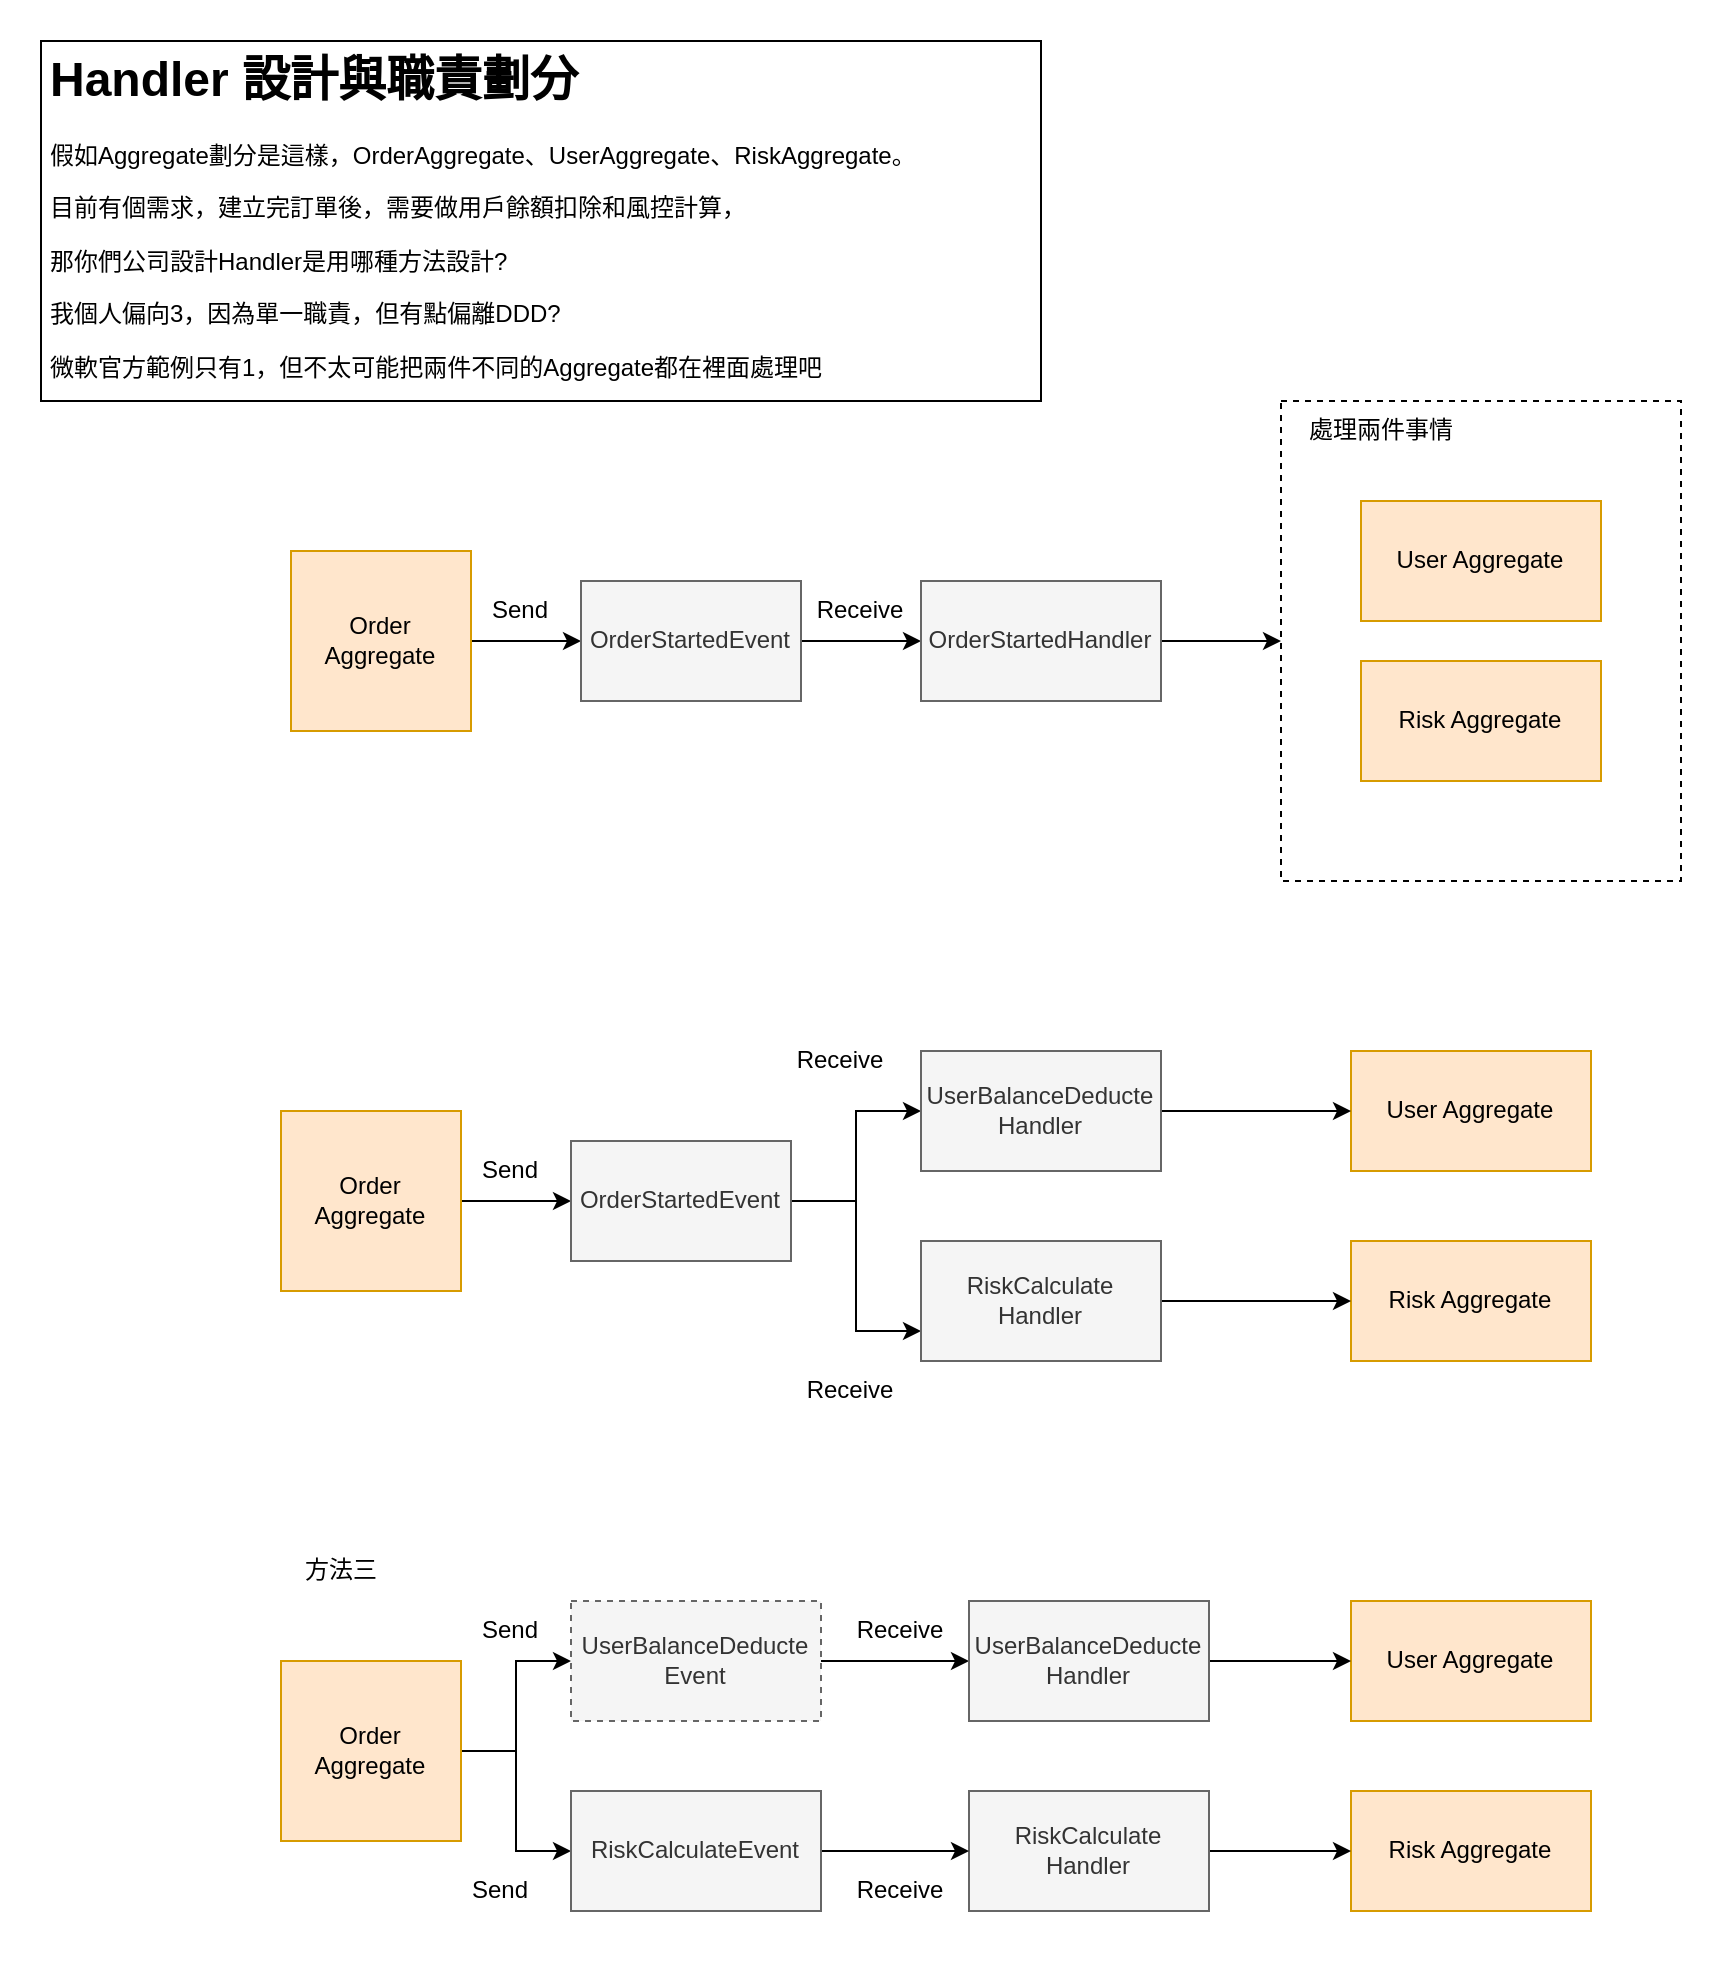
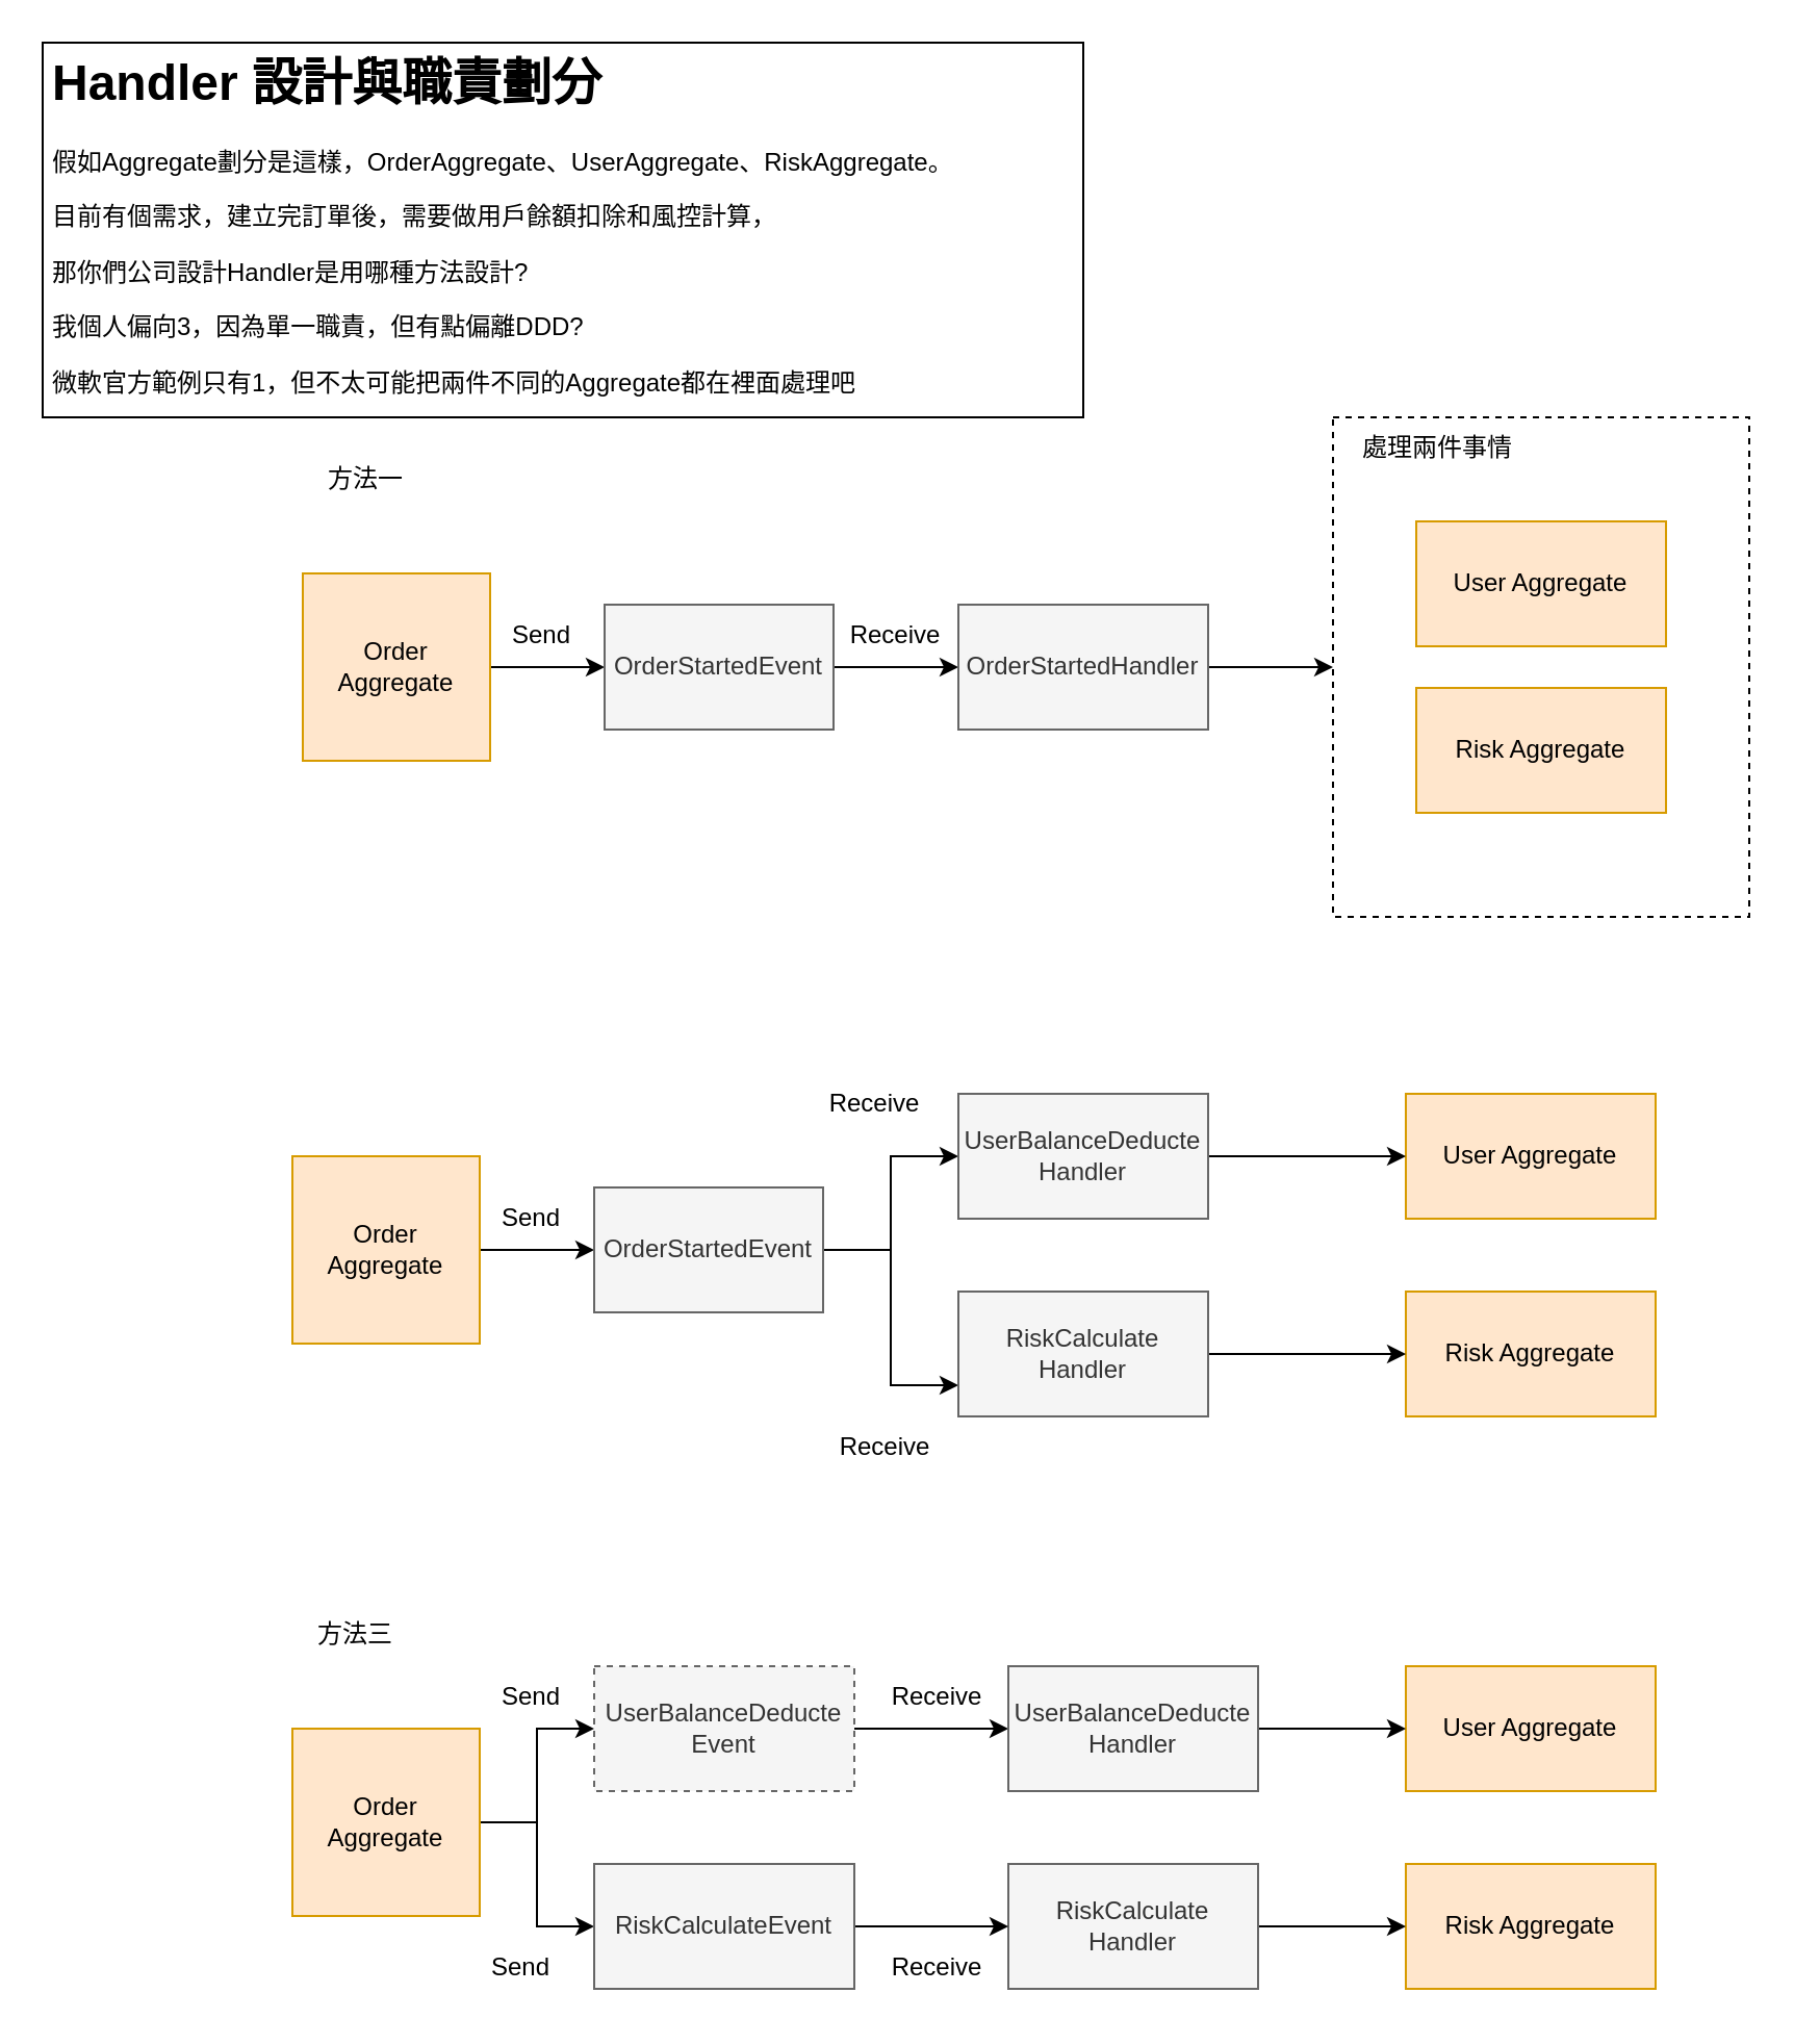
  <mxCell id="0" />
  <mxCell id="1" parent="0" />
  <mxCell id="2" value="" style="rounded=0;whiteSpace=wrap;html=1;strokeColor=default;dashed=1;fillColor=none;" parent="1" vertex="1"><mxGeometry x="640" y="200" width="200" height="240" as="geometry" /></mxCell>
  <mxCell id="3" value="" style="edgeStyle=orthogonalEdgeStyle;rounded=0;orthogonalLoop=1;jettySize=auto;html=1;" parent="1" source="4" target="7" edge="1"><mxGeometry relative="1" as="geometry" /></mxCell>
  <mxCell id="4" value="Order&lt;br&gt;Aggregate" style="rounded=0;whiteSpace=wrap;html=1;fillColor=#ffe6cc;strokeColor=#d79b00;" parent="1" vertex="1"><mxGeometry x="145" y="275" width="90" height="90" as="geometry" /></mxCell>
+ <mxCell id="5" value="方法一" style="text;html=1;align=center;verticalAlign=middle;resizable=0;points=[];autosize=1;strokeColor=none;fillColor=none;" parent="1" vertex="1"><mxGeometry x="145" y="215" width="60" height="30" as="geometry" /></mxCell>
  <mxCell id="6" value="" style="edgeStyle=orthogonalEdgeStyle;rounded=0;orthogonalLoop=1;jettySize=auto;html=1;" parent="1" source="7" target="9" edge="1"><mxGeometry relative="1" as="geometry" /></mxCell>
  <mxCell id="7" value="OrderStartedEvent" style="rounded=0;whiteSpace=wrap;html=1;fillColor=#f5f5f5;fontColor=#333333;strokeColor=#666666;" parent="1" vertex="1"><mxGeometry x="290" y="290" width="110" height="60" as="geometry" /></mxCell>
  <mxCell id="8" value="" style="edgeStyle=orthogonalEdgeStyle;rounded=0;orthogonalLoop=1;jettySize=auto;html=1;" parent="1" source="9" target="2" edge="1"><mxGeometry relative="1" as="geometry" /></mxCell>
  <mxCell id="9" value="OrderStartedHandler" style="rounded=0;whiteSpace=wrap;html=1;fillColor=#f5f5f5;fontColor=#333333;strokeColor=#666666;" parent="1" vertex="1"><mxGeometry x="460" y="290" width="120" height="60" as="geometry" /></mxCell>
  <mxCell id="10" value="User Aggregate" style="rounded=0;whiteSpace=wrap;html=1;fillColor=#ffe6cc;strokeColor=#d79b00;" parent="1" vertex="1"><mxGeometry x="680" y="250" width="120" height="60" as="geometry" /></mxCell>
  <mxCell id="11" value="Risk Aggregate" style="rounded=0;whiteSpace=wrap;html=1;fillColor=#ffe6cc;strokeColor=#d79b00;" parent="1" vertex="1"><mxGeometry x="680" y="330" width="120" height="60" as="geometry" /></mxCell>
  <mxCell id="12" value="處理兩件事情" style="text;html=1;align=center;verticalAlign=middle;resizable=0;points=[];autosize=1;strokeColor=none;fillColor=none;" parent="1" vertex="1"><mxGeometry x="640" y="200" width="100" height="30" as="geometry" /></mxCell>
  <mxCell id="13" value="Send" style="text;html=1;strokeColor=none;fillColor=none;align=center;verticalAlign=middle;whiteSpace=wrap;rounded=0;" parent="1" vertex="1"><mxGeometry x="230" y="290" width="60" height="30" as="geometry" /></mxCell>
  <mxCell id="14" value="Receive" style="text;html=1;strokeColor=none;fillColor=none;align=center;verticalAlign=middle;whiteSpace=wrap;rounded=0;" parent="1" vertex="1"><mxGeometry x="400" y="290" width="60" height="30" as="geometry" /></mxCell>
  <mxCell id="15" value="" style="edgeStyle=orthogonalEdgeStyle;rounded=0;orthogonalLoop=1;jettySize=auto;html=1;" parent="1" source="16" target="19" edge="1"><mxGeometry relative="1" as="geometry" /></mxCell>
  <mxCell id="16" value="Order&lt;br&gt;Aggregate" style="rounded=0;whiteSpace=wrap;html=1;fillColor=#ffe6cc;strokeColor=#d79b00;" parent="1" vertex="1"><mxGeometry x="140" y="555" width="90" height="90" as="geometry" /></mxCell>
  <mxCell id="17" style="edgeStyle=orthogonalEdgeStyle;rounded=0;orthogonalLoop=1;jettySize=auto;html=1;entryX=0;entryY=0.5;entryDx=0;entryDy=0;" parent="1" source="19" target="24" edge="1"><mxGeometry relative="1" as="geometry" /></mxCell>
  <mxCell id="18" style="edgeStyle=orthogonalEdgeStyle;rounded=0;orthogonalLoop=1;jettySize=auto;html=1;entryX=0;entryY=0.75;entryDx=0;entryDy=0;" parent="1" source="19" target="26" edge="1"><mxGeometry relative="1" as="geometry" /></mxCell>
  <mxCell id="19" value="OrderStartedEvent" style="rounded=0;whiteSpace=wrap;html=1;fillColor=#f5f5f5;fontColor=#333333;strokeColor=#666666;" parent="1" vertex="1"><mxGeometry x="285" y="570" width="110" height="60" as="geometry" /></mxCell>
  <mxCell id="20" value="User Aggregate" style="rounded=0;whiteSpace=wrap;html=1;fillColor=#ffe6cc;strokeColor=#d79b00;" parent="1" vertex="1"><mxGeometry x="675" y="525" width="120" height="60" as="geometry" /></mxCell>
  <mxCell id="21" value="Risk Aggregate" style="rounded=0;whiteSpace=wrap;html=1;fillColor=#ffe6cc;strokeColor=#d79b00;" parent="1" vertex="1"><mxGeometry x="675" y="620" width="120" height="60" as="geometry" /></mxCell>
  <mxCell id="22" value="Send" style="text;html=1;strokeColor=none;fillColor=none;align=center;verticalAlign=middle;whiteSpace=wrap;rounded=0;" parent="1" vertex="1"><mxGeometry x="225" y="570" width="60" height="30" as="geometry" /></mxCell>
  <mxCell id="23" value="" style="edgeStyle=orthogonalEdgeStyle;rounded=0;orthogonalLoop=1;jettySize=auto;html=1;" parent="1" source="24" target="20" edge="1"><mxGeometry relative="1" as="geometry" /></mxCell>
  <mxCell id="24" value="UserBalanceDeducte&lt;br&gt;Handler" style="rounded=0;whiteSpace=wrap;html=1;fillColor=#f5f5f5;fontColor=#333333;strokeColor=#666666;" parent="1" vertex="1"><mxGeometry x="460" y="525" width="120" height="60" as="geometry" /></mxCell>
  <mxCell id="25" value="" style="edgeStyle=orthogonalEdgeStyle;rounded=0;orthogonalLoop=1;jettySize=auto;html=1;" parent="1" source="26" target="21" edge="1"><mxGeometry relative="1" as="geometry" /></mxCell>
  <mxCell id="26" value="RiskCalculate&lt;br&gt;Handler" style="rounded=0;whiteSpace=wrap;html=1;fillColor=#f5f5f5;fontColor=#333333;strokeColor=#666666;" parent="1" vertex="1"><mxGeometry x="460" y="620" width="120" height="60" as="geometry" /></mxCell>
  <mxCell id="27" value="Receive" style="text;html=1;strokeColor=none;fillColor=none;align=center;verticalAlign=middle;whiteSpace=wrap;rounded=0;" parent="1" vertex="1"><mxGeometry x="390" y="515" width="60" height="30" as="geometry" /></mxCell>
  <mxCell id="28" value="Receive" style="text;html=1;strokeColor=none;fillColor=none;align=center;verticalAlign=middle;whiteSpace=wrap;rounded=0;" parent="1" vertex="1"><mxGeometry x="395" y="680" width="60" height="30" as="geometry" /></mxCell>
  <mxCell id="29" value="" style="edgeStyle=orthogonalEdgeStyle;rounded=0;orthogonalLoop=1;jettySize=auto;html=1;entryX=0;entryY=0.5;entryDx=0;entryDy=0;" parent="1" source="31" target="45" edge="1"><mxGeometry relative="1" as="geometry" /></mxCell>
  <mxCell id="30" style="edgeStyle=orthogonalEdgeStyle;rounded=0;orthogonalLoop=1;jettySize=auto;html=1;entryX=0;entryY=0.5;entryDx=0;entryDy=0;" parent="1" source="31" target="34" edge="1"><mxGeometry relative="1" as="geometry" /></mxCell>
  <mxCell id="31" value="Order&lt;br&gt;Aggregate" style="rounded=0;whiteSpace=wrap;html=1;fillColor=#ffe6cc;strokeColor=#d79b00;" parent="1" vertex="1"><mxGeometry x="140" y="830" width="90" height="90" as="geometry" /></mxCell>
  <mxCell id="32" value="方法三" style="text;html=1;align=center;verticalAlign=middle;resizable=0;points=[];autosize=1;strokeColor=none;fillColor=none;" parent="1" vertex="1"><mxGeometry x="140" y="770" width="60" height="30" as="geometry" /></mxCell>
  <mxCell id="33" value="" style="edgeStyle=orthogonalEdgeStyle;rounded=0;orthogonalLoop=1;jettySize=auto;html=1;" parent="1" source="34" target="39" edge="1"><mxGeometry relative="1" as="geometry" /></mxCell>
  <mxCell id="34" value="UserBalanceDeducte&lt;br&gt;Event" style="rounded=0;whiteSpace=wrap;html=1;fillColor=#f5f5f5;fontColor=#333333;strokeColor=#666666;dashed=1;" parent="1" vertex="1"><mxGeometry x="285" y="800" width="125" height="60" as="geometry" /></mxCell>
  <mxCell id="35" value="User Aggregate" style="rounded=0;whiteSpace=wrap;html=1;fillColor=#ffe6cc;strokeColor=#d79b00;" parent="1" vertex="1"><mxGeometry x="675" y="800" width="120" height="60" as="geometry" /></mxCell>
  <mxCell id="36" value="Risk Aggregate" style="rounded=0;whiteSpace=wrap;html=1;fillColor=#ffe6cc;strokeColor=#d79b00;" parent="1" vertex="1"><mxGeometry x="675" y="895" width="120" height="60" as="geometry" /></mxCell>
  <mxCell id="37" value="Send" style="text;html=1;strokeColor=none;fillColor=none;align=center;verticalAlign=middle;whiteSpace=wrap;rounded=0;" parent="1" vertex="1"><mxGeometry x="225" y="800" width="60" height="30" as="geometry" /></mxCell>
  <mxCell id="38" value="" style="edgeStyle=orthogonalEdgeStyle;rounded=0;orthogonalLoop=1;jettySize=auto;html=1;" parent="1" source="39" target="35" edge="1"><mxGeometry relative="1" as="geometry" /></mxCell>
  <mxCell id="39" value="UserBalanceDeducte&lt;br&gt;Handler" style="rounded=0;whiteSpace=wrap;html=1;fillColor=#f5f5f5;fontColor=#333333;strokeColor=#666666;" parent="1" vertex="1"><mxGeometry x="484" y="800" width="120" height="60" as="geometry" /></mxCell>
  <mxCell id="40" value="" style="edgeStyle=orthogonalEdgeStyle;rounded=0;orthogonalLoop=1;jettySize=auto;html=1;" parent="1" source="41" target="36" edge="1"><mxGeometry relative="1" as="geometry" /></mxCell>
  <mxCell id="41" value="RiskCalculate&lt;br&gt;Handler" style="rounded=0;whiteSpace=wrap;html=1;fillColor=#f5f5f5;fontColor=#333333;strokeColor=#666666;" parent="1" vertex="1"><mxGeometry x="484" y="895" width="120" height="60" as="geometry" /></mxCell>
  <mxCell id="42" value="Receive" style="text;html=1;strokeColor=none;fillColor=none;align=center;verticalAlign=middle;whiteSpace=wrap;rounded=0;" parent="1" vertex="1"><mxGeometry x="420" y="800" width="60" height="30" as="geometry" /></mxCell>
  <mxCell id="43" value="Receive" style="text;html=1;strokeColor=none;fillColor=none;align=center;verticalAlign=middle;whiteSpace=wrap;rounded=0;" parent="1" vertex="1"><mxGeometry x="420" y="930" width="60" height="30" as="geometry" /></mxCell>
  <mxCell id="44" style="edgeStyle=orthogonalEdgeStyle;rounded=0;orthogonalLoop=1;jettySize=auto;html=1;exitX=1;exitY=0.5;exitDx=0;exitDy=0;entryX=0;entryY=0.5;entryDx=0;entryDy=0;" parent="1" source="45" target="41" edge="1"><mxGeometry relative="1" as="geometry" /></mxCell>
  <mxCell id="45" value="RiskCalculateEvent" style="rounded=0;whiteSpace=wrap;html=1;fillColor=#f5f5f5;fontColor=#333333;strokeColor=#666666;" parent="1" vertex="1"><mxGeometry x="285" y="895" width="125" height="60" as="geometry" /></mxCell>
  <mxCell id="46" value="Send" style="text;html=1;strokeColor=none;fillColor=none;align=center;verticalAlign=middle;whiteSpace=wrap;rounded=0;" parent="1" vertex="1"><mxGeometry x="220" y="930" width="60" height="30" as="geometry" /></mxCell>
  <mxCell id="47" value="&lt;h1&gt;Handler 設計與職責劃分&lt;br&gt;&lt;/h1&gt;&lt;p&gt;假如Aggregate劃分是這樣，OrderAggregate、UserAggregate、RiskAggregate。&lt;/p&gt;&lt;p&gt;目前有個需求，建立完訂單後，需要做用戶餘額扣除和風控計算，&lt;/p&gt;&lt;p&gt;那你們公司設計Handler是用哪種方法設計?&lt;/p&gt;&lt;p&gt;我個人偏向3，因為單一職責，但有點偏離DDD?&lt;/p&gt;&lt;p&gt;微軟官方範例只有1，但不太可能把兩件不同的Aggregate都在裡面處理吧&lt;/p&gt;" style="text;html=1;spacing=5;spacingTop=-20;whiteSpace=wrap;overflow=hidden;rounded=0;fillColor=#FFFFFF;strokeWidth=1;strokeColor=#000000;" parent="1" vertex="1"><mxGeometry x="20" y="20" width="500" height="180" as="geometry" /></mxCell>
